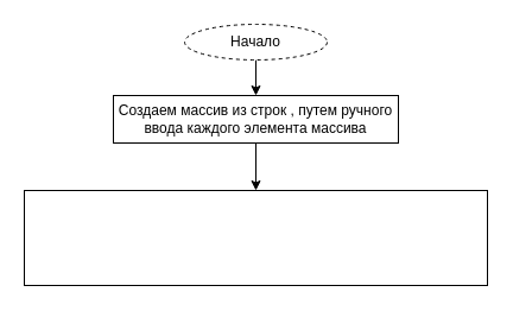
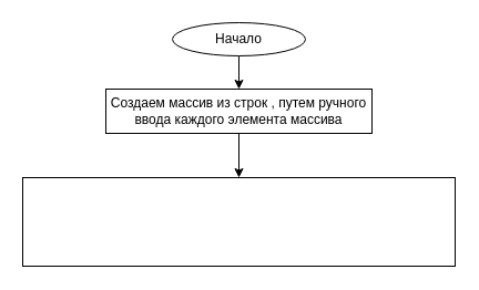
  <mxCell id="0" />
  <mxCell id="1" parent="0" />
  <mxCell id="2" value="" style="edgeStyle=none;html=1;" edge="1" parent="1" source="3" target="5"><mxGeometry relative="1" as="geometry" /></mxCell>
- <mxCell id="3" value="Начало" style="ellipse;whiteSpace=wrap;html=1;dashed=1;" parent="1" vertex="1"><mxGeometry x="155" y="20" width="120" height="30" as="geometry" /></mxCell>
+ <mxCell id="3" value="Начало" style="ellipse;whiteSpace=wrap;html=1;" parent="1" vertex="1"><mxGeometry x="155" y="20" width="120" height="30" as="geometry" /></mxCell>
  <mxCell id="4" value="" style="edgeStyle=none;html=1;" edge="1" parent="1" source="5" target="6"><mxGeometry relative="1" as="geometry" /></mxCell>
  <mxCell id="5" value="Создаем массив из строк , путем ручного ввода каждого элемента массива" style="rounded=0;whiteSpace=wrap;html=1;" parent="1" vertex="1"><mxGeometry x="95" y="80" width="240" height="40" as="geometry" /></mxCell>
  <mxCell id="6" value="&lt;div style=&quot;font-family: &amp;#34;consolas&amp;#34; , &amp;#34;courier new&amp;#34; , monospace ; line-height: 24px&quot;&gt;&lt;font style=&quot;font-size: 12px&quot; color=&quot;#ffffff&quot;&gt;Задаем длину элемента по которй будем искать элементы, длина которых меньше либо равна 3 символа&amp;nbsp;&lt;/font&gt;&lt;/div&gt;&lt;div style=&quot;font-family: &amp;#34;consolas&amp;#34; , &amp;#34;courier new&amp;#34; , monospace ; line-height: 24px&quot;&gt;&lt;font size=&quot;3&quot; color=&quot;#ffffff&quot;&gt;length = 3&lt;/font&gt;&lt;/div&gt;" style="whiteSpace=wrap;html=1;rounded=0;" vertex="1" parent="1"><mxGeometry x="20" y="160" width="390" height="80" as="geometry" /></mxCell>
